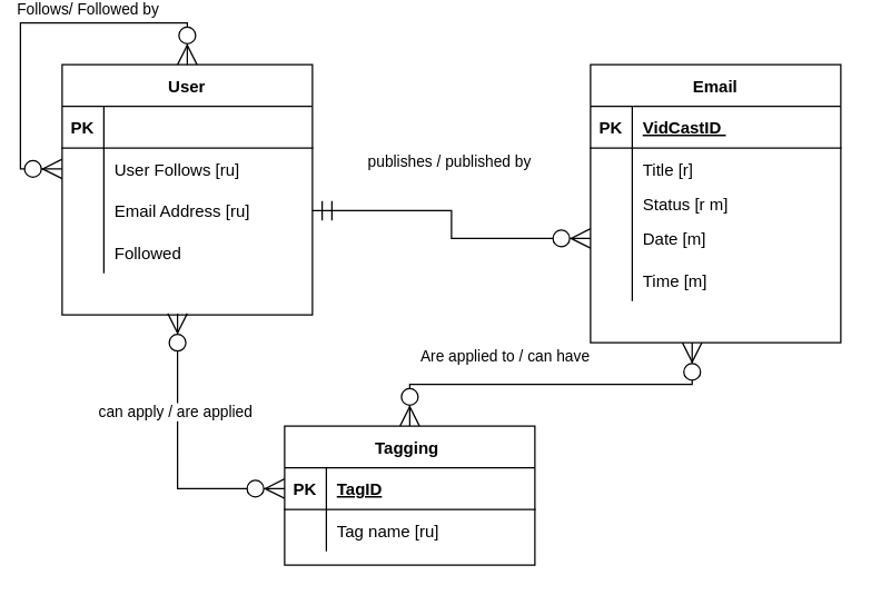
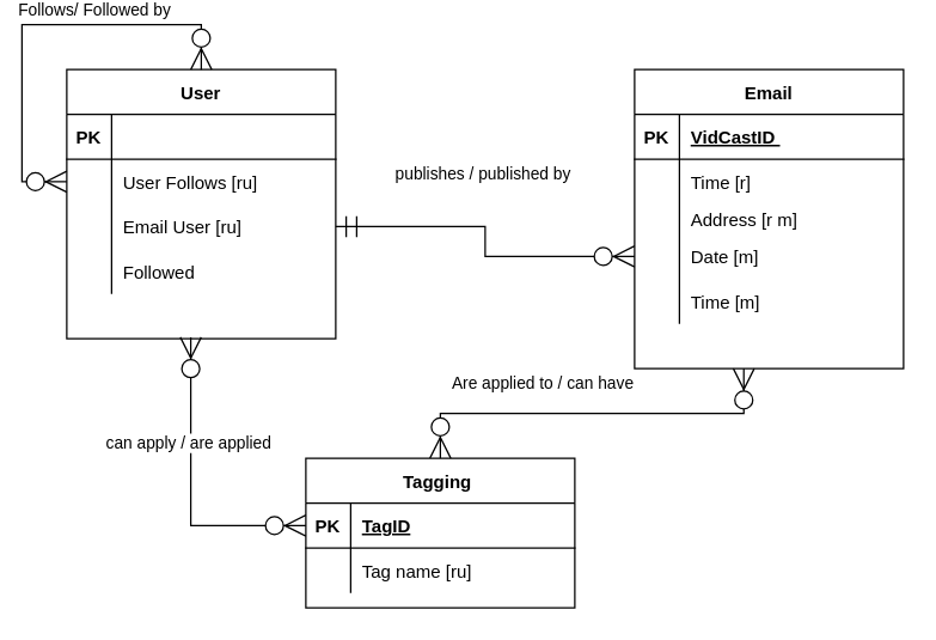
  <mxCell id="0" />
  <mxCell id="1" parent="0" />
  <mxCell id="2" value="User" style="shape=table;startSize=30;container=1;collapsible=1;childLayout=tableLayout;fixedRows=1;rowLines=0;fontStyle=1;align=center;resizeLast=1;" vertex="1" parent="1"><mxGeometry x="20" y="20" width="180" height="180" as="geometry" /></mxCell>
  <mxCell id="3" value="" style="shape=partialRectangle;collapsible=0;dropTarget=0;pointerEvents=0;fillColor=none;top=0;left=0;bottom=1;right=0;points=[[0,0.5],[1,0.5]];portConstraint=eastwest;" vertex="1" parent="2"><mxGeometry y="30" width="180" height="30" as="geometry" /></mxCell>
  <mxCell id="4" value="PK" style="shape=partialRectangle;connectable=0;fillColor=none;top=0;left=0;bottom=0;right=0;fontStyle=1;overflow=hidden;" vertex="1" parent="3"><mxGeometry width="30" height="30" as="geometry" /></mxCell>
  <mxCell id="5" value="" style="shape=partialRectangle;collapsible=0;dropTarget=0;pointerEvents=0;fillColor=none;top=0;left=0;bottom=0;right=0;points=[[0,0.5],[1,0.5]];portConstraint=eastwest;" vertex="1" parent="2"><mxGeometry y="60" width="180" height="30" as="geometry" /></mxCell>
  <mxCell id="6" value="" style="shape=partialRectangle;connectable=0;fillColor=none;top=0;left=0;bottom=0;right=0;editable=1;overflow=hidden;" vertex="1" parent="5"><mxGeometry width="30" height="30" as="geometry" /></mxCell>
  <mxCell id="7" value="User Follows [ru]" style="shape=partialRectangle;connectable=0;fillColor=none;top=0;left=0;bottom=0;right=0;align=left;spacingLeft=6;overflow=hidden;" vertex="1" parent="5"><mxGeometry x="30" width="150" height="30" as="geometry" /></mxCell>
  <mxCell id="8" value="" style="shape=partialRectangle;collapsible=0;dropTarget=0;pointerEvents=0;fillColor=none;top=0;left=0;bottom=0;right=0;points=[[0,0.5],[1,0.5]];portConstraint=eastwest;" vertex="1" parent="2"><mxGeometry y="90" width="180" height="30" as="geometry" /></mxCell>
  <mxCell id="9" value="" style="shape=partialRectangle;connectable=0;fillColor=none;top=0;left=0;bottom=0;right=0;editable=1;overflow=hidden;" vertex="1" parent="8"><mxGeometry width="30" height="30" as="geometry" /></mxCell>
- <mxCell id="10" value="Email Address [ru]" style="shape=partialRectangle;connectable=0;fillColor=none;top=0;left=0;bottom=0;right=0;align=left;spacingLeft=6;overflow=hidden;" vertex="1" parent="8"><mxGeometry x="30" width="150" height="30" as="geometry" /></mxCell>
+ <mxCell id="10" value="Email User [ru]" style="shape=partialRectangle;connectable=0;fillColor=none;top=0;left=0;bottom=0;right=0;align=left;spacingLeft=6;overflow=hidden;" vertex="1" parent="8"><mxGeometry x="30" width="150" height="30" as="geometry" /></mxCell>
  <mxCell id="11" value="" style="shape=partialRectangle;collapsible=0;dropTarget=0;pointerEvents=0;fillColor=none;top=0;left=0;bottom=0;right=0;points=[[0,0.5],[1,0.5]];portConstraint=eastwest;" vertex="1" parent="2"><mxGeometry y="120" width="180" height="30" as="geometry" /></mxCell>
  <mxCell id="12" value="" style="shape=partialRectangle;connectable=0;fillColor=none;top=0;left=0;bottom=0;right=0;editable=1;overflow=hidden;" vertex="1" parent="11"><mxGeometry width="30" height="30" as="geometry" /></mxCell>
  <mxCell id="13" value="Followed " style="shape=partialRectangle;connectable=0;fillColor=none;top=0;left=0;bottom=0;right=0;align=left;spacingLeft=6;overflow=hidden;" vertex="1" parent="11"><mxGeometry x="30" width="150" height="30" as="geometry" /></mxCell>
  <mxCell id="14" value="" style="shape=partialRectangle;collapsible=0;dropTarget=0;pointerEvents=0;fillColor=none;top=0;left=0;bottom=0;right=0;points=[[0,0.5],[1,0.5]];portConstraint=eastwest;" vertex="1" parent="2"><mxGeometry y="150" width="180" height="30" as="geometry" /></mxCell>
  <mxCell id="15" value="" style="shape=partialRectangle;connectable=0;fillColor=none;top=0;left=0;bottom=0;right=0;editable=1;overflow=hidden;" vertex="1" parent="14"><mxGeometry width="30" height="30" as="geometry" /></mxCell>
  <mxCell id="16" value="Follows/ Followed by&amp;nbsp;" style="edgeStyle=orthogonalEdgeStyle;rounded=0;orthogonalLoop=1;jettySize=auto;html=1;exitX=0.5;exitY=0;exitDx=0;exitDy=0;entryX=0;entryY=0.5;entryDx=0;entryDy=0;endSize=12;startSize=12;startArrow=ERzeroToMany;startFill=1;endArrow=ERzeroToMany;endFill=1;" edge="1" parent="2" source="2" target="5"><mxGeometry x="-0.298" y="-10" relative="1" as="geometry"><mxPoint as="offset" /></mxGeometry></mxCell>
  <mxCell id="17" value="Email" style="shape=table;startSize=30;container=1;collapsible=1;childLayout=tableLayout;fixedRows=1;rowLines=0;fontStyle=1;align=center;resizeLast=1;" vertex="1" parent="1"><mxGeometry x="400" y="20" width="180" height="200" as="geometry" /></mxCell>
  <mxCell id="18" value="" style="shape=partialRectangle;collapsible=0;dropTarget=0;pointerEvents=0;fillColor=none;top=0;left=0;bottom=1;right=0;points=[[0,0.5],[1,0.5]];portConstraint=eastwest;" vertex="1" parent="17"><mxGeometry y="30" width="180" height="30" as="geometry" /></mxCell>
  <mxCell id="19" value="PK" style="shape=partialRectangle;connectable=0;fillColor=none;top=0;left=0;bottom=0;right=0;fontStyle=1;overflow=hidden;" vertex="1" parent="18"><mxGeometry width="30" height="30" as="geometry" /></mxCell>
  <mxCell id="20" value="VidCastID " style="shape=partialRectangle;connectable=0;fillColor=none;top=0;left=0;bottom=0;right=0;align=left;spacingLeft=6;fontStyle=5;overflow=hidden;" vertex="1" parent="18"><mxGeometry x="30" width="150" height="30" as="geometry" /></mxCell>
  <mxCell id="21" value="" style="shape=partialRectangle;collapsible=0;dropTarget=0;pointerEvents=0;fillColor=none;top=0;left=0;bottom=0;right=0;points=[[0,0.5],[1,0.5]];portConstraint=eastwest;" vertex="1" parent="17"><mxGeometry y="60" width="180" height="30" as="geometry" /></mxCell>
  <mxCell id="22" value="" style="shape=partialRectangle;connectable=0;fillColor=none;top=0;left=0;bottom=0;right=0;editable=1;overflow=hidden;" vertex="1" parent="21"><mxGeometry width="30" height="30" as="geometry" /></mxCell>
- <mxCell id="23" value="Title [r]" style="shape=partialRectangle;connectable=0;fillColor=none;top=0;left=0;bottom=0;right=0;align=left;spacingLeft=6;overflow=hidden;" vertex="1" parent="21"><mxGeometry x="30" width="150" height="30" as="geometry" /></mxCell>
+ <mxCell id="23" value="Time [r]" style="shape=partialRectangle;connectable=0;fillColor=none;top=0;left=0;bottom=0;right=0;align=left;spacingLeft=6;overflow=hidden;" vertex="1" parent="21"><mxGeometry x="30" width="150" height="30" as="geometry" /></mxCell>
  <mxCell id="24" value="" style="shape=partialRectangle;collapsible=0;dropTarget=0;pointerEvents=0;fillColor=none;top=0;left=0;bottom=0;right=0;points=[[0,0.5],[1,0.5]];portConstraint=eastwest;" vertex="1" parent="17"><mxGeometry y="90" width="180" height="20" as="geometry" /></mxCell>
  <mxCell id="25" value="" style="shape=partialRectangle;connectable=0;fillColor=none;top=0;left=0;bottom=0;right=0;editable=1;overflow=hidden;" vertex="1" parent="24"><mxGeometry width="30" height="20" as="geometry" /></mxCell>
- <mxCell id="26" value="Status [r m]" style="shape=partialRectangle;connectable=0;fillColor=none;top=0;left=0;bottom=0;right=0;align=left;spacingLeft=6;overflow=hidden;" vertex="1" parent="24"><mxGeometry x="30" width="150" height="20" as="geometry" /></mxCell>
+ <mxCell id="26" value="Address [r m]" style="shape=partialRectangle;connectable=0;fillColor=none;top=0;left=0;bottom=0;right=0;align=left;spacingLeft=6;overflow=hidden;" vertex="1" parent="24"><mxGeometry x="30" width="150" height="20" as="geometry" /></mxCell>
  <mxCell id="27" value="" style="shape=partialRectangle;collapsible=0;dropTarget=0;pointerEvents=0;fillColor=none;top=0;left=0;bottom=0;right=0;points=[[0,0.5],[1,0.5]];portConstraint=eastwest;" vertex="1" parent="17"><mxGeometry y="110" width="180" height="30" as="geometry" /></mxCell>
  <mxCell id="28" value="" style="shape=partialRectangle;connectable=0;fillColor=none;top=0;left=0;bottom=0;right=0;editable=1;overflow=hidden;" vertex="1" parent="27"><mxGeometry width="30" height="30" as="geometry" /></mxCell>
  <mxCell id="29" value="Date [m]" style="shape=partialRectangle;connectable=0;fillColor=none;top=0;left=0;bottom=0;right=0;align=left;spacingLeft=6;overflow=hidden;" vertex="1" parent="27"><mxGeometry x="30" width="150" height="30" as="geometry" /></mxCell>
  <mxCell id="30" value="" style="shape=partialRectangle;collapsible=0;dropTarget=0;pointerEvents=0;fillColor=none;top=0;left=0;bottom=0;right=0;points=[[0,0.5],[1,0.5]];portConstraint=eastwest;" vertex="1" parent="17"><mxGeometry y="140" width="180" height="30" as="geometry" /></mxCell>
  <mxCell id="31" value="" style="shape=partialRectangle;connectable=0;fillColor=none;top=0;left=0;bottom=0;right=0;editable=1;overflow=hidden;" vertex="1" parent="30"><mxGeometry width="30" height="30" as="geometry" /></mxCell>
  <mxCell id="32" value="Time [m]" style="shape=partialRectangle;connectable=0;fillColor=none;top=0;left=0;bottom=0;right=0;align=left;spacingLeft=6;overflow=hidden;" vertex="1" parent="30"><mxGeometry x="30" width="150" height="30" as="geometry" /></mxCell>
  <mxCell id="33" value="" style="shape=partialRectangle;collapsible=0;dropTarget=0;pointerEvents=0;fillColor=none;top=0;left=0;bottom=0;right=0;points=[[0,0.5],[1,0.5]];portConstraint=eastwest;" vertex="1" parent="17"><mxGeometry y="170" width="180" height="30" as="geometry" /></mxCell>
  <mxCell id="34" value="" style="shape=partialRectangle;connectable=0;fillColor=none;top=0;left=0;bottom=0;right=0;editable=1;overflow=hidden;" vertex="1" parent="33"><mxGeometry width="30" height="30" as="geometry" /></mxCell>
  <mxCell id="35" value="publishes / published by&amp;nbsp;" style="edgeStyle=orthogonalEdgeStyle;rounded=0;orthogonalLoop=1;jettySize=auto;html=1;exitX=1;exitY=0.5;exitDx=0;exitDy=0;entryX=0;entryY=0.5;entryDx=0;entryDy=0;startArrow=ERmandOne;startFill=0;startSize=12;endArrow=ERzeroToMany;endFill=1;endSize=12;" edge="1" parent="1" source="8" target="27"><mxGeometry x="-0.091" y="-35" relative="1" as="geometry"><mxPoint x="35" y="-35" as="offset" /></mxGeometry></mxCell>
  <mxCell id="36" value="Are applied to / can have&amp;nbsp;" style="edgeStyle=orthogonalEdgeStyle;rounded=0;orthogonalLoop=1;jettySize=auto;html=1;exitX=0.5;exitY=0;exitDx=0;exitDy=0;entryX=0.406;entryY=1;entryDx=0;entryDy=0;entryPerimeter=0;startArrow=ERzeroToMany;startFill=1;startSize=12;endArrow=ERzeroToMany;endFill=1;endSize=12;" edge="1" parent="1" source="37" target="33"><mxGeometry x="-0.24" y="20" relative="1" as="geometry"><mxPoint as="offset" /></mxGeometry></mxCell>
  <mxCell id="37" value="Tagging " style="shape=table;startSize=30;container=1;collapsible=1;childLayout=tableLayout;fixedRows=1;rowLines=0;fontStyle=1;align=center;resizeLast=1;" vertex="1" parent="1"><mxGeometry x="180" y="280" width="180" height="100" as="geometry" /></mxCell>
  <mxCell id="38" value="" style="shape=partialRectangle;collapsible=0;dropTarget=0;pointerEvents=0;fillColor=none;top=0;left=0;bottom=1;right=0;points=[[0,0.5],[1,0.5]];portConstraint=eastwest;" vertex="1" parent="37"><mxGeometry y="30" width="180" height="30" as="geometry" /></mxCell>
  <mxCell id="39" value="PK" style="shape=partialRectangle;connectable=0;fillColor=none;top=0;left=0;bottom=0;right=0;fontStyle=1;overflow=hidden;" vertex="1" parent="38"><mxGeometry width="30" height="30" as="geometry" /></mxCell>
  <mxCell id="40" value="TagID" style="shape=partialRectangle;connectable=0;fillColor=none;top=0;left=0;bottom=0;right=0;align=left;spacingLeft=6;fontStyle=5;overflow=hidden;" vertex="1" parent="38"><mxGeometry x="30" width="150" height="30" as="geometry" /></mxCell>
  <mxCell id="41" value="" style="shape=partialRectangle;collapsible=0;dropTarget=0;pointerEvents=0;fillColor=none;top=0;left=0;bottom=0;right=0;points=[[0,0.5],[1,0.5]];portConstraint=eastwest;" vertex="1" parent="37"><mxGeometry y="60" width="180" height="30" as="geometry" /></mxCell>
  <mxCell id="42" value="" style="shape=partialRectangle;connectable=0;fillColor=none;top=0;left=0;bottom=0;right=0;editable=1;overflow=hidden;" vertex="1" parent="41"><mxGeometry width="30" height="30" as="geometry" /></mxCell>
  <mxCell id="43" value="Tag name [ru]" style="shape=partialRectangle;connectable=0;fillColor=none;top=0;left=0;bottom=0;right=0;align=left;spacingLeft=6;overflow=hidden;" vertex="1" parent="41"><mxGeometry x="30" width="150" height="30" as="geometry" /></mxCell>
  <mxCell id="44" value="can apply / are applied&amp;nbsp;" style="edgeStyle=orthogonalEdgeStyle;rounded=0;orthogonalLoop=1;jettySize=auto;html=1;exitX=0;exitY=0.5;exitDx=0;exitDy=0;entryX=0.461;entryY=0.967;entryDx=0;entryDy=0;entryPerimeter=0;startArrow=ERzeroToMany;startFill=1;startSize=12;endArrow=ERzeroToMany;endFill=1;endSize=12;" edge="1" parent="1" source="38" target="14"><mxGeometry x="0.301" relative="1" as="geometry"><mxPoint as="offset" /></mxGeometry></mxCell>
